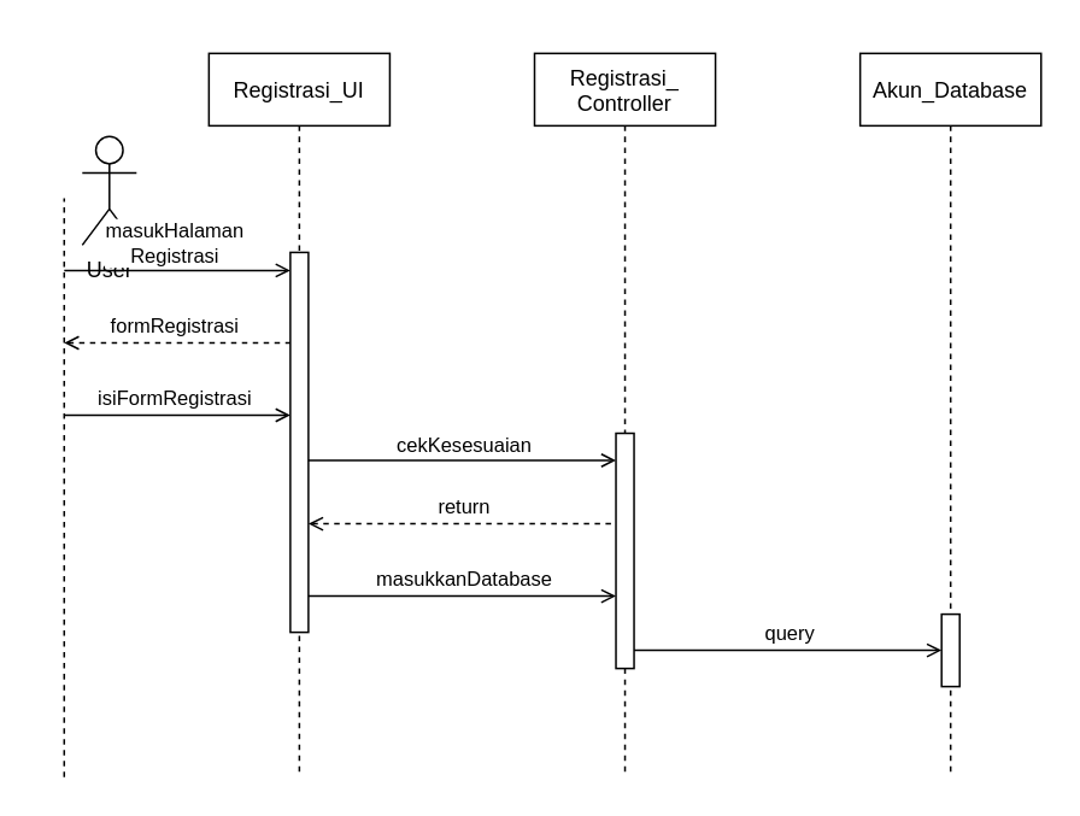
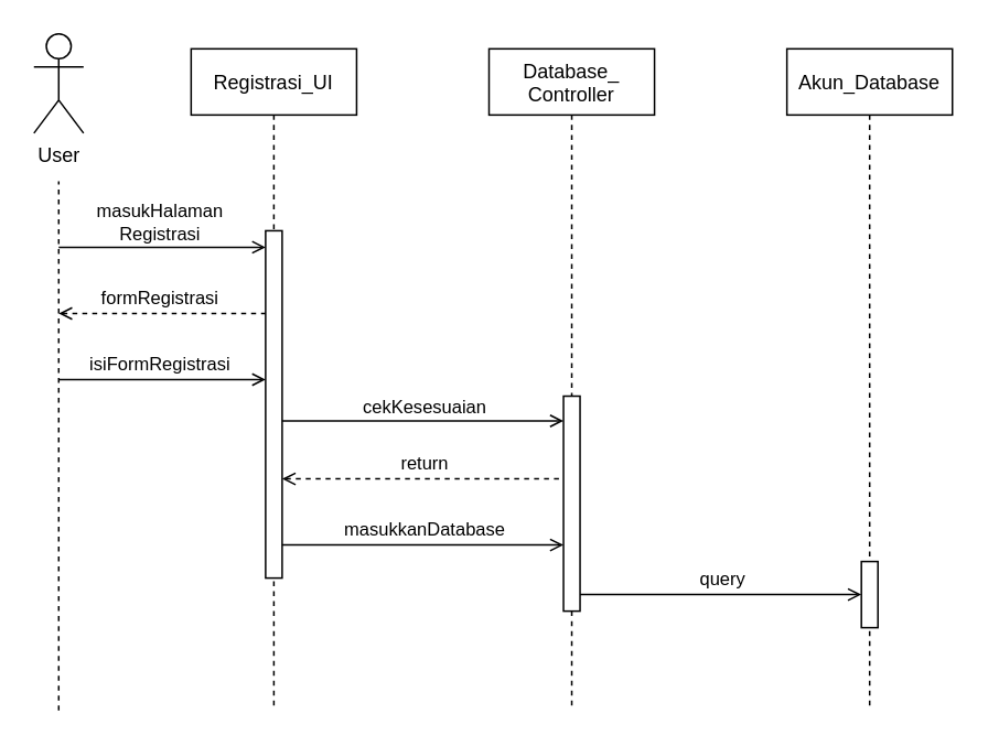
  <mxCell id="0" />
  <mxCell id="1" parent="0" />
  <mxCell id="2" value="Registrasi_UI" style="shape=umlLifeline;perimeter=lifelinePerimeter;container=1;collapsible=0;recursiveResize=0;rounded=0;shadow=0;strokeWidth=1;" parent="1" vertex="1"><mxGeometry x="115" y="29" width="100" height="400" as="geometry" /></mxCell>
  <mxCell id="3" value="" style="points=[];perimeter=orthogonalPerimeter;rounded=0;shadow=0;strokeWidth=1;" parent="2" vertex="1"><mxGeometry x="45" y="110" width="10" height="210" as="geometry" /></mxCell>
- <mxCell id="4" value="Registrasi_&#10;Controller" style="shape=umlLifeline;perimeter=lifelinePerimeter;container=1;collapsible=0;recursiveResize=0;rounded=0;shadow=0;strokeWidth=1;" parent="1" vertex="1"><mxGeometry x="295" y="29" width="100" height="400" as="geometry" /></mxCell>
+ <mxCell id="4" value="Database_&#10;Controller" style="shape=umlLifeline;perimeter=lifelinePerimeter;container=1;collapsible=0;recursiveResize=0;rounded=0;shadow=0;strokeWidth=1;" parent="1" vertex="1"><mxGeometry x="295" y="29" width="100" height="400" as="geometry" /></mxCell>
  <mxCell id="5" value="" style="points=[];perimeter=orthogonalPerimeter;rounded=0;shadow=0;strokeWidth=1;" parent="4" vertex="1"><mxGeometry x="45" y="210" width="10" height="130" as="geometry" /></mxCell>
- <mxCell id="6" value="User" style="shape=umlActor;verticalLabelPosition=bottom;verticalAlign=top;html=1;outlineConnect=0;" vertex="1" parent="1"><mxGeometry x="45" y="75" width="30" height="60" as="geometry" /></mxCell>
+ <mxCell id="6" value="User" style="shape=umlActor;verticalLabelPosition=bottom;verticalAlign=top;html=1;outlineConnect=0;" vertex="1" parent="1"><mxGeometry x="20" y="20" width="30" height="60" as="geometry" /></mxCell>
  <mxCell id="7" value="" style="endArrow=open;html=1;endFill=0;" edge="1" parent="1"><mxGeometry width="50" height="50" relative="1" as="geometry"><mxPoint x="35" y="149" as="sourcePoint" /><mxPoint x="160" y="149" as="targetPoint" /></mxGeometry></mxCell>
  <mxCell id="8" value="masukHalaman&lt;br&gt;Registrasi" style="edgeLabel;html=1;align=center;verticalAlign=middle;resizable=0;points=[];" vertex="1" connectable="0" parent="7"><mxGeometry x="-0.256" relative="1" as="geometry"><mxPoint x="13" y="-16" as="offset" /></mxGeometry></mxCell>
  <mxCell id="9" value="" style="endArrow=none;html=1;startArrow=open;startFill=0;endFill=0;dashed=1;" edge="1" parent="1"><mxGeometry width="50" height="50" relative="1" as="geometry"><mxPoint x="35" y="189" as="sourcePoint" /><mxPoint x="160" y="189" as="targetPoint" /></mxGeometry></mxCell>
  <mxCell id="10" value="formRegistrasi" style="edgeLabel;html=1;align=center;verticalAlign=middle;resizable=0;points=[];" vertex="1" connectable="0" parent="9"><mxGeometry x="-0.36" y="1" relative="1" as="geometry"><mxPoint x="20" y="-9" as="offset" /></mxGeometry></mxCell>
  <mxCell id="11" value="" style="endArrow=open;html=1;endFill=0;" edge="1" parent="1"><mxGeometry width="50" height="50" relative="1" as="geometry"><mxPoint x="35" y="229" as="sourcePoint" /><mxPoint x="160" y="229" as="targetPoint" /></mxGeometry></mxCell>
  <mxCell id="12" value="isiFormRegistrasi" style="edgeLabel;html=1;align=center;verticalAlign=middle;resizable=0;points=[];" vertex="1" connectable="0" parent="11"><mxGeometry x="-0.398" relative="1" as="geometry"><mxPoint x="22" y="-10" as="offset" /></mxGeometry></mxCell>
  <mxCell id="13" value="" style="endArrow=open;html=1;endFill=0;" edge="1" parent="1"><mxGeometry width="50" height="50" relative="1" as="geometry"><mxPoint x="170" y="254" as="sourcePoint" /><mxPoint x="340" y="254" as="targetPoint" /></mxGeometry></mxCell>
  <mxCell id="14" value="cekKesesuaian" style="edgeLabel;html=1;align=center;verticalAlign=middle;resizable=0;points=[];" vertex="1" connectable="0" parent="13"><mxGeometry x="-0.24" y="-1" relative="1" as="geometry"><mxPoint x="20" y="-10" as="offset" /></mxGeometry></mxCell>
  <mxCell id="15" value="Akun_Database" style="shape=umlLifeline;perimeter=lifelinePerimeter;container=1;collapsible=0;recursiveResize=0;rounded=0;shadow=0;strokeWidth=1;" vertex="1" parent="1"><mxGeometry x="475" y="29" width="100" height="400" as="geometry" /></mxCell>
  <mxCell id="16" value="" style="points=[];perimeter=orthogonalPerimeter;rounded=0;shadow=0;strokeWidth=1;" vertex="1" parent="15"><mxGeometry x="45" y="310" width="10" height="40" as="geometry" /></mxCell>
  <mxCell id="17" value="" style="endArrow=none;html=1;dashed=1;endFill=0;startArrow=open;startFill=0;" edge="1" parent="1"><mxGeometry width="50" height="50" relative="1" as="geometry"><mxPoint x="170" y="289" as="sourcePoint" /><mxPoint x="340" y="289" as="targetPoint" /></mxGeometry></mxCell>
  <mxCell id="18" value="return" style="edgeLabel;html=1;align=center;verticalAlign=middle;resizable=0;points=[];" vertex="1" connectable="0" parent="17"><mxGeometry x="-0.406" relative="1" as="geometry"><mxPoint x="35" y="-10" as="offset" /></mxGeometry></mxCell>
  <mxCell id="19" value="" style="endArrow=open;html=1;endFill=0;" edge="1" parent="1"><mxGeometry width="50" height="50" relative="1" as="geometry"><mxPoint x="170" y="329" as="sourcePoint" /><mxPoint x="340" y="329" as="targetPoint" /></mxGeometry></mxCell>
  <mxCell id="20" value="masukkanDatabase" style="edgeLabel;html=1;align=center;verticalAlign=middle;resizable=0;points=[];" vertex="1" connectable="0" parent="19"><mxGeometry x="0.222" relative="1" as="geometry"><mxPoint x="-19" y="-10" as="offset" /></mxGeometry></mxCell>
  <mxCell id="21" value="" style="endArrow=open;html=1;endFill=0;" edge="1" parent="1"><mxGeometry width="50" height="50" relative="1" as="geometry"><mxPoint x="350" y="359" as="sourcePoint" /><mxPoint x="520" y="359" as="targetPoint" /></mxGeometry></mxCell>
  <mxCell id="22" value="query" style="edgeLabel;html=1;align=center;verticalAlign=middle;resizable=0;points=[];" vertex="1" connectable="0" parent="21"><mxGeometry x="0.354" y="2" relative="1" as="geometry"><mxPoint x="-30" y="-8" as="offset" /></mxGeometry></mxCell>
  <mxCell id="23" value="" style="endArrow=none;dashed=1;html=1;" edge="1" parent="1"><mxGeometry width="50" height="50" relative="1" as="geometry"><mxPoint x="35" y="429" as="sourcePoint" /><mxPoint x="35" y="109" as="targetPoint" /></mxGeometry></mxCell>
